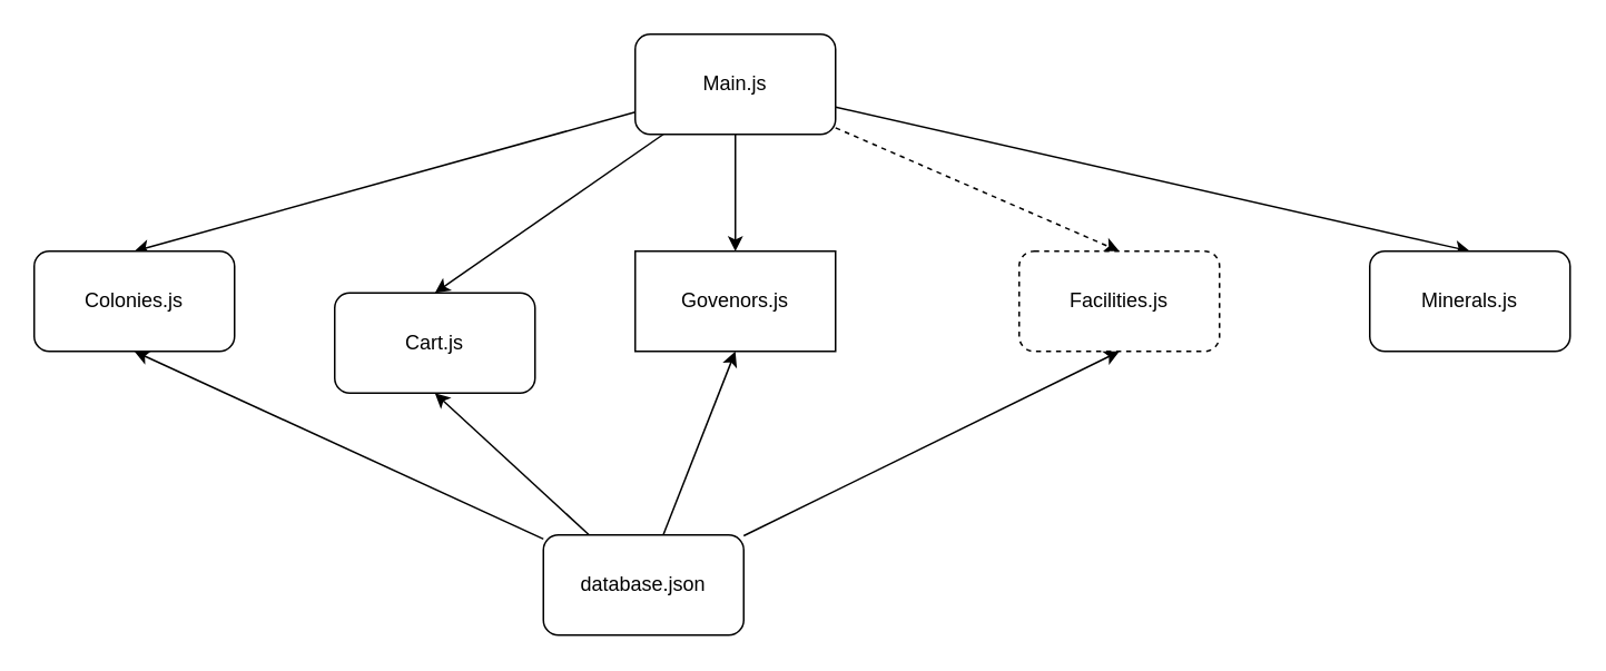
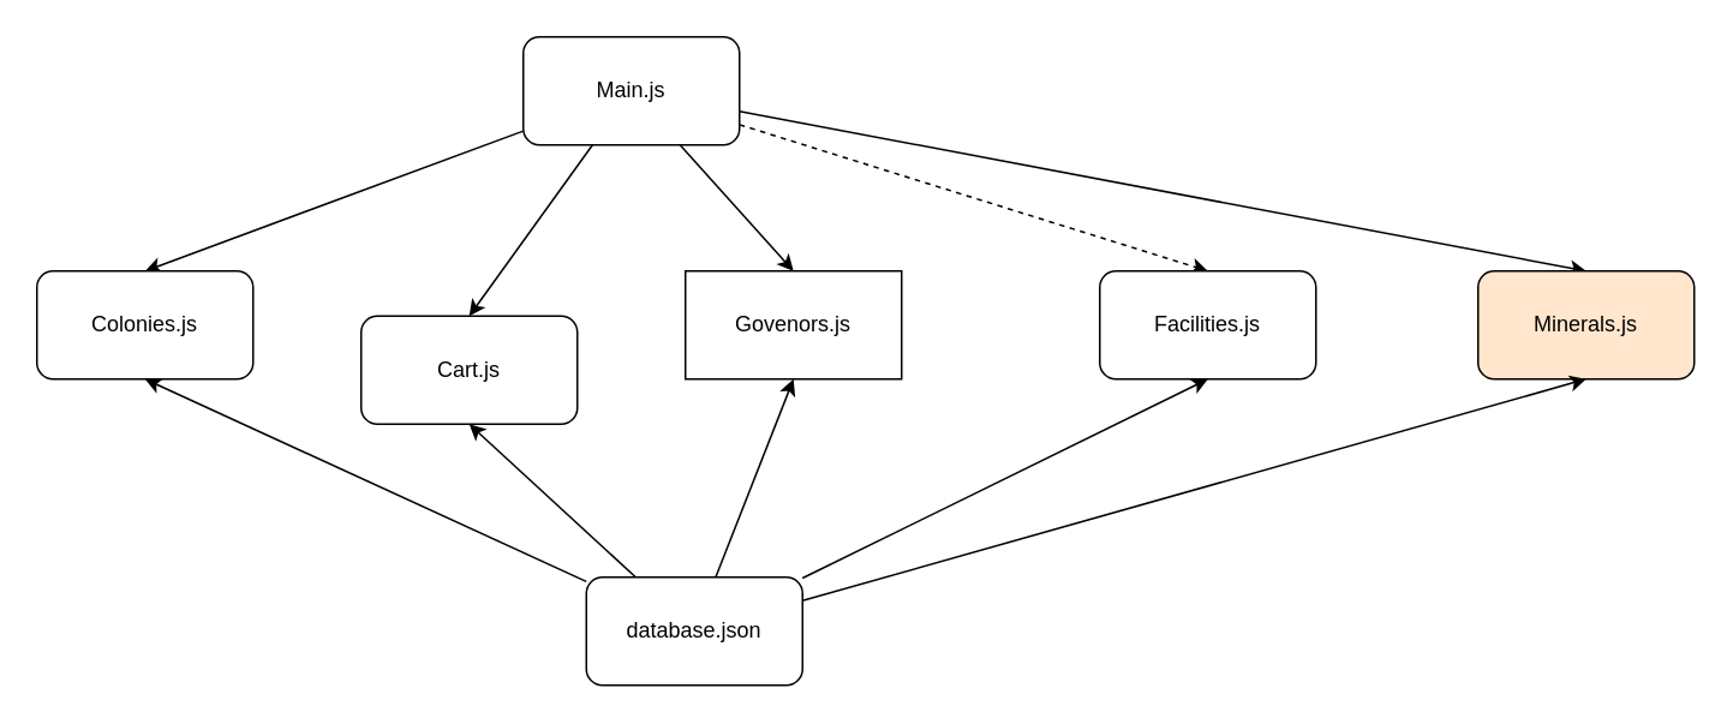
  <mxCell id="0" />
  <mxCell id="1" parent="0" />
  <mxCell id="2" style="edgeStyle=none;html=1;entryX=0.5;entryY=0;entryDx=0;entryDy=0;" edge="1" parent="1" source="7" target="9"><mxGeometry relative="1" as="geometry" /></mxCell>
  <mxCell id="3" style="edgeStyle=none;html=1;entryX=0.5;entryY=0;entryDx=0;entryDy=0;dashed=1;" edge="1" parent="1" source="7" target="10"><mxGeometry relative="1" as="geometry" /></mxCell>
  <mxCell id="4" style="edgeStyle=none;html=1;entryX=0.5;entryY=0;entryDx=0;entryDy=0;" edge="1" parent="1" source="7" target="12"><mxGeometry relative="1" as="geometry" /></mxCell>
  <mxCell id="5" style="edgeStyle=none;html=1;entryX=0.5;entryY=0;entryDx=0;entryDy=0;" edge="1" parent="1" source="7" target="8"><mxGeometry relative="1" as="geometry" /></mxCell>
  <mxCell id="6" style="edgeStyle=none;html=1;entryX=0.5;entryY=0;entryDx=0;entryDy=0;" edge="1" parent="1" source="7" target="11"><mxGeometry relative="1" as="geometry" /></mxCell>
- <mxCell id="7" value="Main.js" style="rounded=1;whiteSpace=wrap;html=1;" vertex="1" parent="1"><mxGeometry x="380" y="20" width="120" height="60" as="geometry" /></mxCell>
+ <mxCell id="7" value="Main.js" style="rounded=1;whiteSpace=wrap;html=1;" vertex="1" parent="1"><mxGeometry x="290" y="20" width="120" height="60" as="geometry" /></mxCell>
  <mxCell id="8" value="Cart.js" style="rounded=1;whiteSpace=wrap;html=1;" vertex="1" parent="1"><mxGeometry x="200" y="175" width="120" height="60" as="geometry" /></mxCell>
  <mxCell id="9" value="Govenors.js" style="whiteSpace=wrap;html=1;rounded=0;" vertex="1" parent="1"><mxGeometry x="380" y="150" width="120" height="60" as="geometry" /></mxCell>
- <mxCell id="10" value="Facilities.js" style="rounded=1;whiteSpace=wrap;html=1;dashed=1;" vertex="1" parent="1"><mxGeometry x="610" y="150" width="120" height="60" as="geometry" /></mxCell>
+ <mxCell id="10" value="Facilities.js" style="rounded=1;whiteSpace=wrap;html=1;" vertex="1" parent="1"><mxGeometry x="610" y="150" width="120" height="60" as="geometry" /></mxCell>
  <mxCell id="11" value="Colonies.js" style="rounded=1;whiteSpace=wrap;html=1;" vertex="1" parent="1"><mxGeometry x="20" y="150" width="120" height="60" as="geometry" /></mxCell>
- <mxCell id="12" value="Minerals.js" style="rounded=1;whiteSpace=wrap;html=1;" vertex="1" parent="1"><mxGeometry x="820" y="150" width="120" height="60" as="geometry" /></mxCell>
+ <mxCell id="12" value="Minerals.js" style="rounded=1;whiteSpace=wrap;html=1;fillColor=#ffe6cc;" vertex="1" parent="1"><mxGeometry x="820" y="150" width="120" height="60" as="geometry" /></mxCell>
  <mxCell id="13" style="edgeStyle=none;html=1;entryX=0.5;entryY=1;entryDx=0;entryDy=0;" edge="1" parent="1" source="18" target="8"><mxGeometry relative="1" as="geometry" /></mxCell>
  <mxCell id="14" style="edgeStyle=none;html=1;entryX=0.5;entryY=1;entryDx=0;entryDy=0;" edge="1" parent="1" source="18" target="9"><mxGeometry relative="1" as="geometry" /></mxCell>
  <mxCell id="15" style="edgeStyle=none;html=1;entryX=0.5;entryY=1;entryDx=0;entryDy=0;" edge="1" parent="1" source="18" target="10"><mxGeometry relative="1" as="geometry" /></mxCell>
  <mxCell id="16" style="edgeStyle=none;html=1;entryX=0.5;entryY=1;entryDx=0;entryDy=0;" edge="1" parent="1" source="18" target="11"><mxGeometry relative="1" as="geometry" /></mxCell>
+ <mxCell id="17" style="edgeStyle=none;html=1;entryX=0.5;entryY=1;entryDx=0;entryDy=0;" edge="1" parent="1" source="18" target="12"><mxGeometry relative="1" as="geometry" /></mxCell>
  <mxCell id="18" value="database.json" style="rounded=1;whiteSpace=wrap;html=1;" vertex="1" parent="1"><mxGeometry x="325" y="320" width="120" height="60" as="geometry" /></mxCell>
